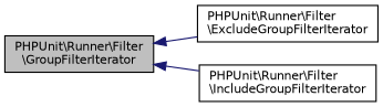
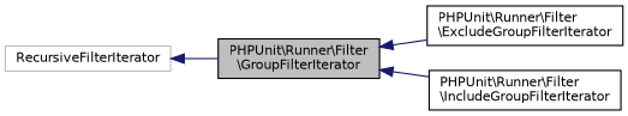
  digraph {
    rankdir=LR
    node [color=black fillcolor=white fontname=Helvetica fontsize=10 shape=record style=filled]
    edge [color=midnightblue dir=back fontname=Helvetica fontsize=10 labelfontname=Helvetica labelfontsize=10 style=solid]
    n1 [fillcolor=grey75 fontcolor=black height=0.2 label="PHPUnit\\Runner\\Filter\l\\GroupFilterIterator" width=0.4]
    n2 [height=0.2 label="PHPUnit\\Runner\\Filter\l\\ExcludeGroupFilterIterator" width=0.4]
    n3 [height=0.2 label="PHPUnit\\Runner\\Filter\l\\IncludeGroupFilterIterator" width=0.4]
+   n4 [color=grey75 height=0.2 label=RecursiveFilterIterator width=0.4]
    n1 -> n2
    n1 -> n3
+   n4 -> n1
  }
